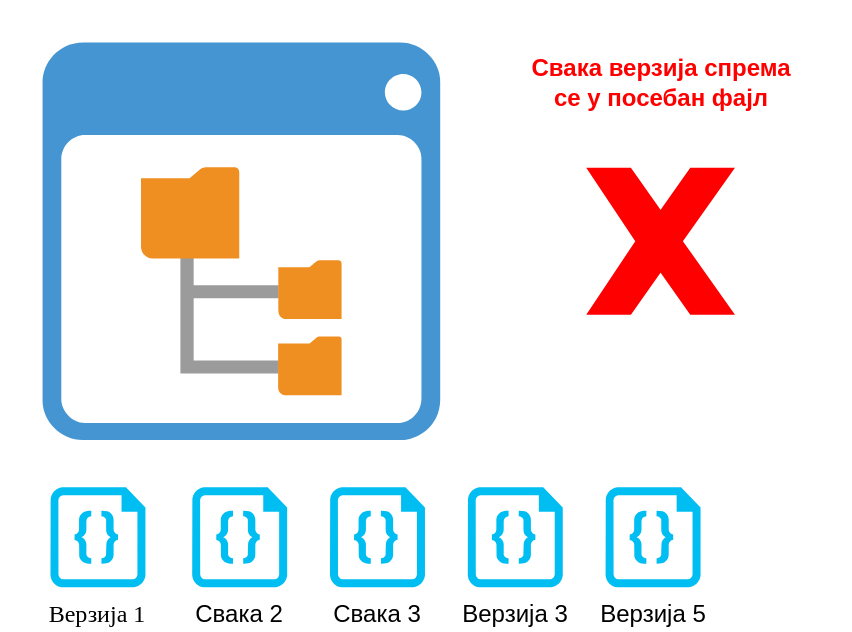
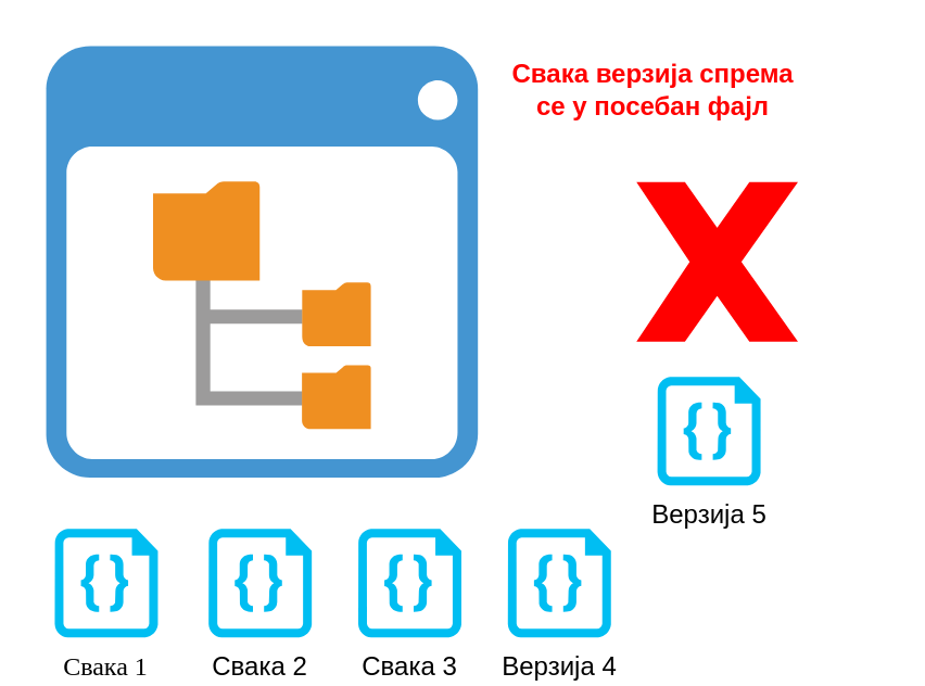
  <mxCell id="0" />
  <mxCell id="1" value="layer00" style="" parent="0" />
  <mxCell id="2" value="" style="shadow=0;dashed=0;html=1;strokeColor=none;fillColor=#4495D1;labelPosition=center;verticalLabelPosition=bottom;verticalAlign=top;align=center;outlineConnect=0;shape=mxgraph.veeam.2d.file_system_browser;aspect=fixed;" vertex="1" parent="1"><mxGeometry x="20.78" y="20.72" width="198.82" height="198.82" as="geometry" /></mxCell>
  <mxCell id="3" value="layer01" style="locked=1;" parent="0" />
- <mxCell id="4" value="&lt;font face=&quot;Tahoma&quot;&gt;Верзија 1&lt;/font&gt;" style="verticalLabelPosition=bottom;html=1;verticalAlign=top;align=center;strokeColor=none;fillColor=#00BEF2;shape=mxgraph.azure.code_file;pointerEvents=1;" parent="3" vertex="1"><mxGeometry x="24.72" y="243.16" width="47.5" height="50" as="geometry" /></mxCell>
+ <mxCell id="4" value="&lt;font face=&quot;Tahoma&quot;&gt;Свака 1&lt;/font&gt;" style="verticalLabelPosition=bottom;html=1;verticalAlign=top;align=center;strokeColor=none;fillColor=#00BEF2;shape=mxgraph.azure.code_file;pointerEvents=1;" parent="3" vertex="1"><mxGeometry x="24.72" y="243.16" width="47.5" height="50" as="geometry" /></mxCell>
  <mxCell id="5" value="layer02" style="" parent="0" />
  <mxCell id="6" value="Свака 2" style="verticalLabelPosition=bottom;html=1;verticalAlign=top;align=center;strokeColor=none;fillColor=#00BEF2;shape=mxgraph.azure.code_file;pointerEvents=1;" parent="5" vertex="1"><mxGeometry x="95.58" y="243.16" width="47.5" height="50" as="geometry" /></mxCell>
  <mxCell id="7" value="layer03" style="" parent="0" />
  <mxCell id="8" value="Свака 3" style="verticalLabelPosition=bottom;html=1;verticalAlign=top;align=center;strokeColor=none;fillColor=#00BEF2;shape=mxgraph.azure.code_file;pointerEvents=1;" parent="7" vertex="1"><mxGeometry x="164.479" y="243.159" width="47.5" height="50" as="geometry" /></mxCell>
  <mxCell id="9" value="layer04" parent="0" />
- <mxCell id="10" value="Верзија 3" style="verticalLabelPosition=bottom;html=1;verticalAlign=top;align=center;strokeColor=none;fillColor=#00BEF2;shape=mxgraph.azure.code_file;pointerEvents=1;" parent="9" vertex="1"><mxGeometry x="233.377" y="243.157" width="47.5" height="50" as="geometry" /></mxCell>
+ <mxCell id="10" value="Верзија 4" style="verticalLabelPosition=bottom;html=1;verticalAlign=top;align=center;strokeColor=none;fillColor=#00BEF2;shape=mxgraph.azure.code_file;pointerEvents=1;" parent="9" vertex="1"><mxGeometry x="233.377" y="243.157" width="47.5" height="50" as="geometry" /></mxCell>
  <mxCell id="11" value="layer05" parent="0" />
- <mxCell id="12" value="Верзија 5" style="verticalLabelPosition=bottom;html=1;verticalAlign=top;align=center;strokeColor=none;fillColor=#00BEF2;shape=mxgraph.azure.code_file;pointerEvents=1;" parent="11" vertex="1"><mxGeometry x="302.276" y="243.155" width="47.5" height="50" as="geometry" /></mxCell>
+ <mxCell id="12" value="Верзија 5" style="verticalLabelPosition=bottom;html=1;verticalAlign=top;align=center;strokeColor=none;fillColor=#00BEF2;shape=mxgraph.azure.code_file;pointerEvents=1;" parent="11" vertex="1"><mxGeometry x="302.276" y="173.155" width="47.5" height="50" as="geometry" /></mxCell>
  <mxCell id="13" value="layer06" parent="0" />
- <mxCell id="14" value="&lt;font color=&quot;#ff0000&quot;&gt;&lt;b&gt;Свака верзија спрема &lt;br&gt;се у посебан фајл&lt;/b&gt;&lt;/font&gt;" style="text;html=1;align=center;verticalAlign=middle;resizable=0;points=[];autosize=1;strokeColor=none;fillColor=none;" vertex="1" parent="13"><mxGeometry x="255.97" y="20.722" width="147.637" height="41.338" as="geometry" /></mxCell>
+ <mxCell id="14" value="&lt;font color=&quot;#ff0000&quot;&gt;&lt;b&gt;Свака верзија спрема &lt;br&gt;се у посебан фајл&lt;/b&gt;&lt;/font&gt;" style="text;html=1;align=center;verticalAlign=middle;resizable=0;points=[];autosize=1;strokeColor=none;fillColor=none;" vertex="1" parent="13"><mxGeometry x="225.97" y="20.722" width="147.637" height="41.338" as="geometry" /></mxCell>
  <mxCell id="15" value="layer07" parent="0" />
  <mxCell id="16" value="" style="verticalLabelPosition=bottom;verticalAlign=top;html=1;shape=mxgraph.basic.x;fillColor=#FF0000;strokeColor=#FF0000;aspect=fixed;" vertex="1" parent="15"><mxGeometry x="293.55" y="83.89" width="72.48" height="72.48" as="geometry" /></mxCell>
